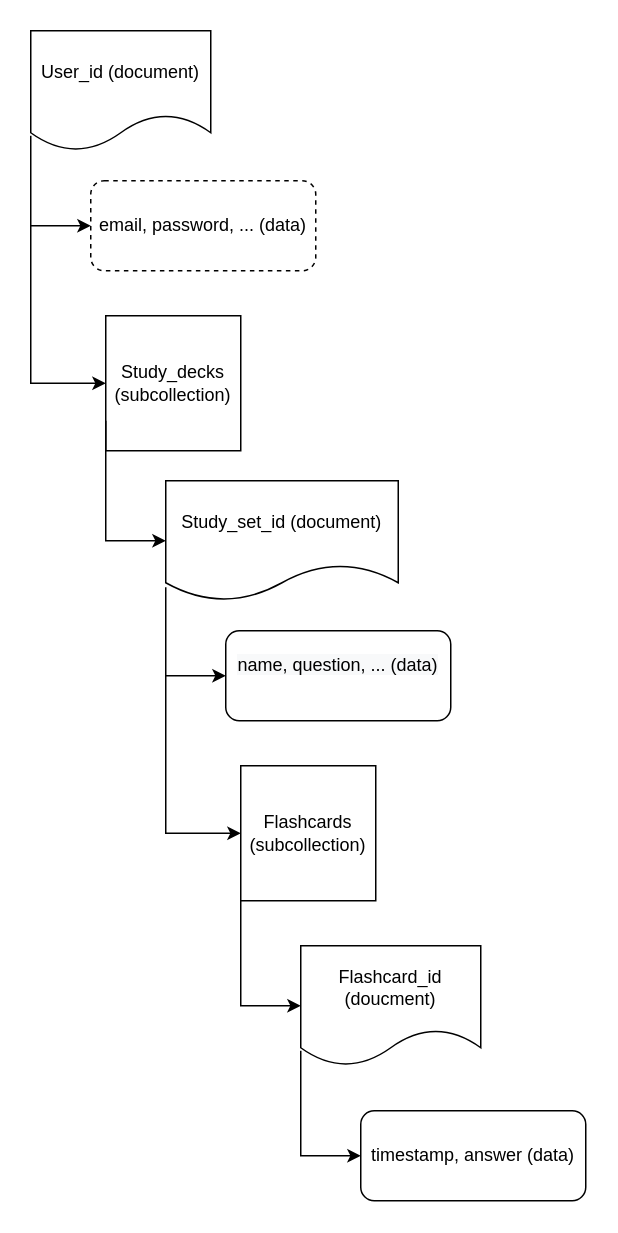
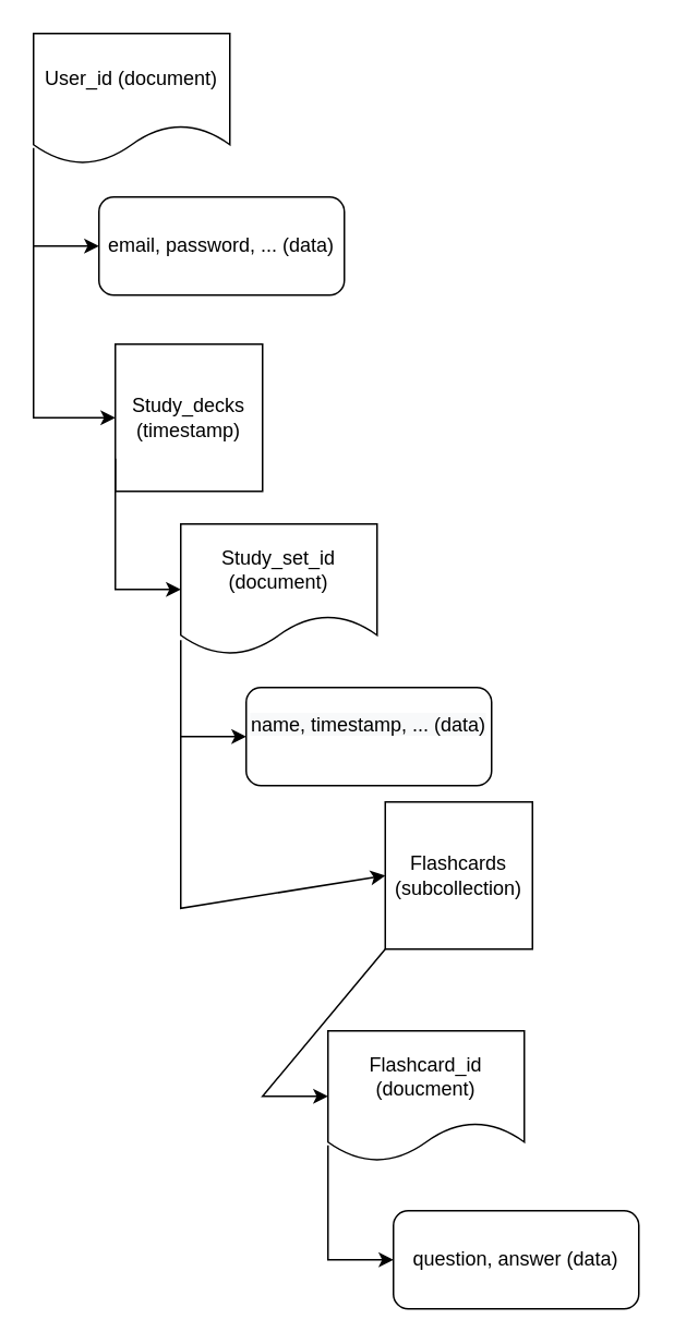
  <mxCell id="0" />
  <mxCell id="1" parent="0" />
- <mxCell id="2" value="email, password, ... (data)" style="rounded=1;whiteSpace=wrap;html=1;dashed=1;" vertex="1" parent="1"><mxGeometry x="60" y="120" width="150" height="60" as="geometry" /></mxCell>
+ <mxCell id="2" value="email, password, ... (data)" style="rounded=1;whiteSpace=wrap;html=1;" vertex="1" parent="1"><mxGeometry x="60" y="120" width="150" height="60" as="geometry" /></mxCell>
  <mxCell id="3" value="User_id (document)" style="shape=document;whiteSpace=wrap;html=1;boundedLbl=1;" vertex="1" parent="1"><mxGeometry x="20" y="20" width="120" height="80" as="geometry" /></mxCell>
  <mxCell id="4" value="" style="endArrow=classic;html=1;rounded=0;entryX=0;entryY=0.5;entryDx=0;entryDy=0;" edge="1" parent="1" target="2"><mxGeometry width="50" height="50" relative="1" as="geometry"><mxPoint x="20" y="90" as="sourcePoint" /><mxPoint x="30" y="170" as="targetPoint" /><Array as="points"><mxPoint x="20" y="150" /></Array></mxGeometry></mxCell>
- <mxCell id="5" value="timestamp, answer (data)" style="rounded=1;whiteSpace=wrap;html=1;" vertex="1" parent="1"><mxGeometry x="240" y="740" width="150" height="60" as="geometry" /></mxCell>
- <mxCell id="6" value="&#10;&lt;span style=&quot;color: rgb(0, 0, 0); font-family: Helvetica; font-size: 12px; font-style: normal; font-variant-ligatures: normal; font-variant-caps: normal; font-weight: 400; letter-spacing: normal; orphans: 2; text-align: center; text-indent: 0px; text-transform: none; widows: 2; word-spacing: 0px; -webkit-text-stroke-width: 0px; background-color: rgb(248, 249, 250); text-decoration-thickness: initial; text-decoration-style: initial; text-decoration-color: initial; float: none; display: inline !important;&quot;&gt;name, question, ... (data)&lt;/span&gt;&#10;&#10;" style="rounded=1;whiteSpace=wrap;html=1;" vertex="1" parent="1"><mxGeometry x="150" y="420" width="150" height="60" as="geometry" /></mxCell>
- <mxCell id="7" value="Study_set_id (document)" style="shape=document;whiteSpace=wrap;html=1;boundedLbl=1;" vertex="1" parent="1"><mxGeometry x="110" y="320" width="155" height="80" as="geometry" /></mxCell>
+ <mxCell id="5" value="question, answer (data)" style="rounded=1;whiteSpace=wrap;html=1;" vertex="1" parent="1"><mxGeometry x="240" y="740" width="150" height="60" as="geometry" /></mxCell>
+ <mxCell id="6" value="&#10;&lt;span style=&quot;color: rgb(0, 0, 0); font-family: Helvetica; font-size: 12px; font-style: normal; font-variant-ligatures: normal; font-variant-caps: normal; font-weight: 400; letter-spacing: normal; orphans: 2; text-align: center; text-indent: 0px; text-transform: none; widows: 2; word-spacing: 0px; -webkit-text-stroke-width: 0px; background-color: rgb(248, 249, 250); text-decoration-thickness: initial; text-decoration-style: initial; text-decoration-color: initial; float: none; display: inline !important;&quot;&gt;name, timestamp, ... (data)&lt;/span&gt;&#10;&#10;" style="rounded=1;whiteSpace=wrap;html=1;" vertex="1" parent="1"><mxGeometry x="150" y="420" width="150" height="60" as="geometry" /></mxCell>
+ <mxCell id="7" value="Study_set_id (document)" style="shape=document;whiteSpace=wrap;html=1;boundedLbl=1;" vertex="1" parent="1"><mxGeometry x="110" y="320" width="120" height="80" as="geometry" /></mxCell>
  <mxCell id="8" value="" style="endArrow=classic;html=1;rounded=0;entryX=0;entryY=0.5;entryDx=0;entryDy=0;exitX=0;exitY=0.888;exitDx=0;exitDy=0;exitPerimeter=0;" edge="1" source="7" parent="1"><mxGeometry width="50" height="50" relative="1" as="geometry"><mxPoint x="100" y="400" as="sourcePoint" /><mxPoint x="150" y="450" as="targetPoint" /><Array as="points"><mxPoint x="110" y="450" /></Array></mxGeometry></mxCell>
  <mxCell id="9" value="" style="endArrow=classic;html=1;rounded=0;entryX=0;entryY=0.5;entryDx=0;entryDy=0;" edge="1" parent="1" target="10"><mxGeometry width="50" height="50" relative="1" as="geometry"><mxPoint x="20" y="150" as="sourcePoint" /><mxPoint x="20" y="200" as="targetPoint" /><Array as="points"><mxPoint x="20" y="255" /></Array></mxGeometry></mxCell>
- <mxCell id="10" value="Study_decks&lt;br&gt;(subcollection)" style="whiteSpace=wrap;html=1;aspect=fixed;" vertex="1" parent="1"><mxGeometry x="70" y="210" width="90" height="90" as="geometry" /></mxCell>
+ <mxCell id="10" value="Study_decks&lt;br&gt;(timestamp)" style="whiteSpace=wrap;html=1;aspect=fixed;" vertex="1" parent="1"><mxGeometry x="70" y="210" width="90" height="90" as="geometry" /></mxCell>
  <mxCell id="11" value="" style="endArrow=classic;html=1;rounded=0;exitX=0;exitY=1;exitDx=0;exitDy=0;entryX=0;entryY=0.5;entryDx=0;entryDy=0;" edge="1" parent="1" target="7"><mxGeometry width="50" height="50" relative="1" as="geometry"><mxPoint x="70" y="280" as="sourcePoint" /><mxPoint x="110" y="340" as="targetPoint" /><Array as="points"><mxPoint x="70" y="360" /></Array></mxGeometry></mxCell>
- <mxCell id="12" value="Flashcards (subcollection)" style="whiteSpace=wrap;html=1;aspect=fixed;" vertex="1" parent="1"><mxGeometry x="160" y="510" width="90" height="90" as="geometry" /></mxCell>
+ <mxCell id="12" value="Flashcards (subcollection)" style="whiteSpace=wrap;html=1;aspect=fixed;" vertex="1" parent="1"><mxGeometry x="235" y="490" width="90" height="90" as="geometry" /></mxCell>
  <mxCell id="13" value="" style="endArrow=classic;html=1;rounded=0;exitX=0;exitY=1;exitDx=0;exitDy=0;entryX=0;entryY=0.5;entryDx=0;entryDy=0;" edge="1" source="12" parent="1"><mxGeometry width="50" height="50" relative="1" as="geometry"><mxPoint x="10" y="720" as="sourcePoint" /><mxPoint x="200" y="670" as="targetPoint" /><Array as="points"><mxPoint x="160" y="670" /></Array></mxGeometry></mxCell>
  <mxCell id="14" value="Flashcard_id (doucment)" style="shape=document;whiteSpace=wrap;html=1;boundedLbl=1;" vertex="1" parent="1"><mxGeometry x="200" y="630" width="120" height="80" as="geometry" /></mxCell>
  <mxCell id="15" value="" style="endArrow=classic;html=1;rounded=0;entryX=0;entryY=0.5;entryDx=0;entryDy=0;" edge="1" parent="1"><mxGeometry width="50" height="50" relative="1" as="geometry"><mxPoint x="200" y="700" as="sourcePoint" /><mxPoint x="240" y="770" as="targetPoint" /><Array as="points"><mxPoint x="200" y="770" /></Array></mxGeometry></mxCell>
  <mxCell id="16" value="" style="endArrow=classic;html=1;rounded=0;entryX=0;entryY=0.5;entryDx=0;entryDy=0;" edge="1" parent="1" target="12"><mxGeometry width="50" height="50" relative="1" as="geometry"><mxPoint x="110" y="450" as="sourcePoint" /><mxPoint x="50" y="510" as="targetPoint" /><Array as="points"><mxPoint x="110" y="555" /></Array></mxGeometry></mxCell>
